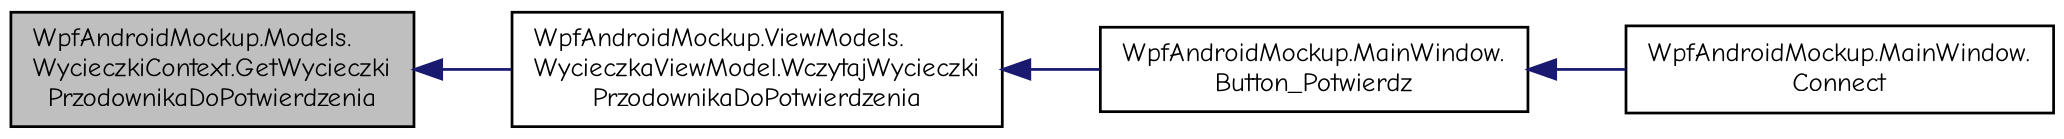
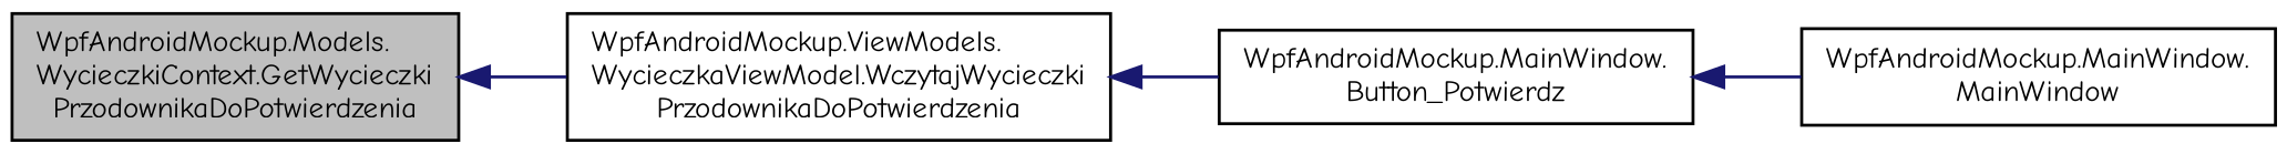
  digraph {
    rankdir=LR
    fontname="Comic Neue"
    node [color=black fillcolor=white fontname="Comic Neue" fontsize=10 shape=record style=filled]
    edge [color=midnightblue dir=back fontname="Comic Neue" fontsize=10 labelfontname=Helvetica labelfontsize=10 style=solid]
    n1 [fillcolor=grey75 fontcolor=black height=0.2 label="WpfAndroidMockup.Models.\lWycieczkiContext.GetWycieczki\lPrzodownikaDoPotwierdzenia" width=0.4]
    n2 [height=0.2 label="WpfAndroidMockup.ViewModels.\lWycieczkaViewModel.WczytajWycieczki\lPrzodownikaDoPotwierdzenia" width=0.4]
    n3 [height=0.2 label="WpfAndroidMockup.MainWindow.\lButton_Potwierdz" width=0.4]
-   n4 [height=0.2 label="WpfAndroidMockup.MainWindow.\lConnect" width=0.4]
+   n4 [height=0.2 label="WpfAndroidMockup.MainWindow.\lMainWindow" width=0.4]
    n1 -> n2
    n2 -> n3
    n3 -> n4
  }
